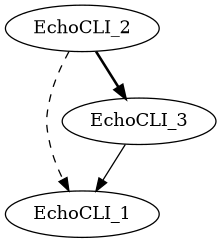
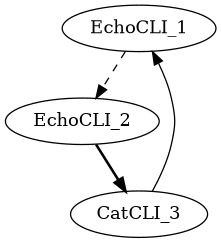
  digraph {
    n1 [label=EchoCLI_1]
    n2 [label=EchoCLI_2]
-   n3 [label=EchoCLI_3]
-   n2 -> n1 [style=dashed]
+   n3 [label=CatCLI_3]
+   n1 -> n2 [style=dashed]
    n2 -> n3 [style=bold]
    n3 -> n1 [style=solid]
  }
